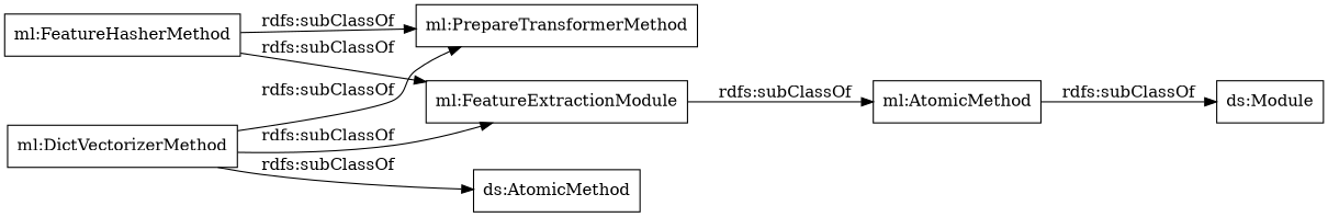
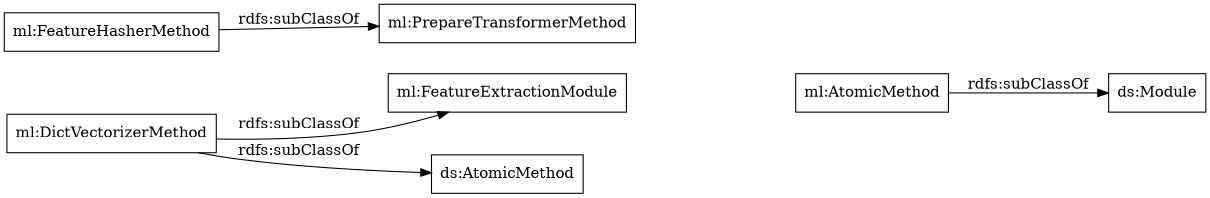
  digraph {
    rankdir=LR
    node [color=black shape=rectangle]
    "ml:FeatureHasherMethod"
    "ml:FeatureExtractionModule"
    "ml:PrepareTransformerMethod"
    n4 [label="ml:AtomicMethod"]
    "ml:DictVectorizerMethod"
    "ds:AtomicMethod"
    "ds:Module"
-   "ml:FeatureHasherMethod" -> "ml:FeatureExtractionModule" [label="rdfs:subClassOf"]
    "ml:FeatureHasherMethod" -> "ml:PrepareTransformerMethod" [label="rdfs:subClassOf"]
-   "ml:FeatureExtractionModule" -> n4 [label="rdfs:subClassOf"]
    n4 -> "ds:Module" [label="rdfs:subClassOf"]
    "ml:DictVectorizerMethod" -> "ml:FeatureExtractionModule" [label="rdfs:subClassOf"]
-   "ml:DictVectorizerMethod" -> "ml:PrepareTransformerMethod" [label="rdfs:subClassOf"]
    "ml:DictVectorizerMethod" -> "ds:AtomicMethod" [label="rdfs:subClassOf"]
  }
